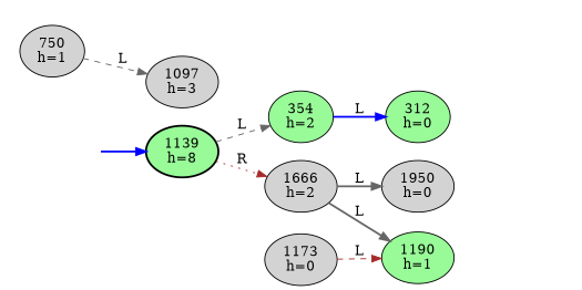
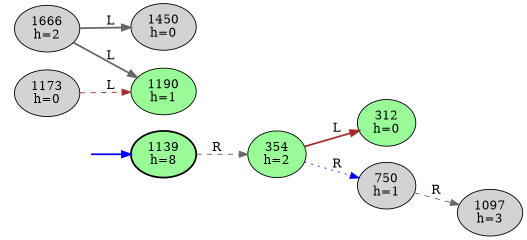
  digraph {
    rankdir=LR
    node [style=filled fillcolor=lightgrey]
    edge [color=gray40 style=bold]
    DUMMY [style=invis fillcolor=""]
    n2 [fillcolor=palegreen label="1139\nh=8" penwidth=2]
    n3 [fillcolor=palegreen label="354\nh=2"]
    n4 [label="1666\nh=2"]
    n5 [fillcolor=palegreen label="312\nh=0"]
    n6 [label="750\nh=1"]
    n7 [fillcolor=palegreen label="1190\nh=1"]
-   n8 [label="1950\nh=0"]
+   n8 [label="1450\nh=0"]
    L_750 [style=invis fillcolor=""]
    n10 [label="1097\nh=3"]
    R_1190 [style=invis fillcolor=""]
    n12 [label="1173\nh=0"]
    DUMMY -> n2 [color=blue]
-   n2 -> n3 [label=L style=dashed]
-   n2 -> n4 [color=brown label=R style=dotted]
-   n3 -> n5 [color=blue label=L]
+   n2 -> n3 [label=R style=dashed]
+   n3 -> n5 [color=brown label=L]
+   n3 -> n6 [color=blue label=R style=dotted]
    n4 -> n7 [label=L]
    n4 -> n8 [label=L]
    n6 -> L_750 [style=invis color=""]
-   n6 -> n10 [label=L style=dashed]
+   n6 -> n10 [label=R style=dashed]
    n7 -> R_1190 [style=invis color=""]
    n12 -> n7 [color=brown label=L style=dashed]
  }
